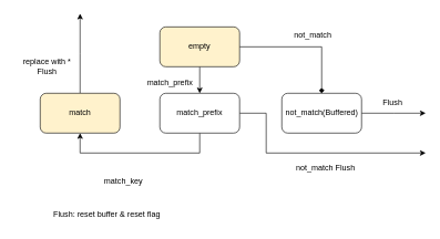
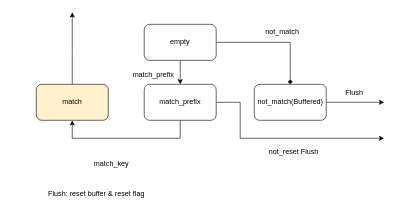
  <mxCell id="0" />
  <mxCell id="1" parent="0" />
  <mxCell id="2" style="edgeStyle=orthogonalEdgeStyle;rounded=0;orthogonalLoop=1;jettySize=auto;html=1;exitX=0.5;exitY=0;exitDx=0;exitDy=0;" edge="1" parent="1" source="3"><mxGeometry relative="1" as="geometry"><mxPoint x="120" y="20" as="targetPoint" /></mxGeometry></mxCell>
  <mxCell id="3" value="match" style="rounded=1;whiteSpace=wrap;html=1;fillColor=#fff2cc;" vertex="1" parent="1"><mxGeometry x="60" y="140" width="120" height="60" as="geometry" /></mxCell>
  <mxCell id="4" style="edgeStyle=orthogonalEdgeStyle;rounded=0;orthogonalLoop=1;jettySize=auto;html=1;exitX=0.5;exitY=1;exitDx=0;exitDy=0;entryX=0.5;entryY=1;entryDx=0;entryDy=0;" edge="1" parent="1" source="6" target="3"><mxGeometry relative="1" as="geometry"><Array as="points"><mxPoint x="300" y="230" /><mxPoint x="120" y="230" /></Array></mxGeometry></mxCell>
  <mxCell id="5" style="edgeStyle=orthogonalEdgeStyle;rounded=0;orthogonalLoop=1;jettySize=auto;html=1;exitX=1;exitY=0.5;exitDx=0;exitDy=0;" edge="1" parent="1" source="6"><mxGeometry relative="1" as="geometry"><mxPoint x="640" y="230" as="targetPoint" /><Array as="points"><mxPoint x="400" y="170" /><mxPoint x="400" y="230" /></Array></mxGeometry></mxCell>
  <mxCell id="6" value="match_prefix" style="rounded=1;whiteSpace=wrap;html=1;" vertex="1" parent="1"><mxGeometry x="240" y="140" width="120" height="60" as="geometry" /></mxCell>
  <mxCell id="7" style="edgeStyle=orthogonalEdgeStyle;rounded=0;orthogonalLoop=1;jettySize=auto;html=1;exitX=1;exitY=0.5;exitDx=0;exitDy=0;" edge="1" parent="1" source="8"><mxGeometry relative="1" as="geometry"><mxPoint x="640" y="170" as="targetPoint" /></mxGeometry></mxCell>
  <mxCell id="8" value="not_match(Buffered)" style="rounded=1;whiteSpace=wrap;html=1;" vertex="1" parent="1"><mxGeometry x="423.5" y="140" width="120" height="60" as="geometry" /></mxCell>
  <mxCell id="9" style="edgeStyle=orthogonalEdgeStyle;rounded=0;orthogonalLoop=1;jettySize=auto;html=1;exitX=0.5;exitY=1;exitDx=0;exitDy=0;entryX=0.5;entryY=0;entryDx=0;entryDy=0;" edge="1" parent="1" source="11" target="6"><mxGeometry relative="1" as="geometry" /></mxCell>
  <mxCell id="10" style="edgeStyle=orthogonalEdgeStyle;rounded=0;orthogonalLoop=1;jettySize=auto;html=1;exitX=1;exitY=0.5;exitDx=0;exitDy=0;entryX=0.5;entryY=0;entryDx=0;entryDy=0;endArrow=diamond;" edge="1" parent="1" source="11" target="8"><mxGeometry relative="1" as="geometry" /></mxCell>
- <mxCell id="11" value="empty" style="rounded=1;whiteSpace=wrap;html=1;fillColor=#fff2cc;" vertex="1" parent="1"><mxGeometry x="240" y="40" width="120" height="60" as="geometry" /></mxCell>
+ <mxCell id="11" value="empty" style="rounded=1;whiteSpace=wrap;html=1;" vertex="1" parent="1"><mxGeometry x="240" y="40" width="120" height="60" as="geometry" /></mxCell>
  <mxCell id="12" value="Flush" style="text;html=1;align=center;verticalAlign=middle;resizable=0;points=[];autosize=1;strokeColor=none;fillColor=none;" vertex="1" parent="1"><mxGeometry x="565" y="140" width="50" height="30" as="geometry" /></mxCell>
- <mxCell id="13" value="replace with *&lt;br&gt;Flush" style="text;html=1;align=center;verticalAlign=middle;resizable=0;points=[];autosize=1;strokeColor=none;fillColor=none;" vertex="1" parent="1"><mxGeometry x="20" y="80" width="100" height="40" as="geometry" /></mxCell>
  <mxCell id="14" value="match_key" style="text;html=1;align=center;verticalAlign=middle;resizable=0;points=[];autosize=1;strokeColor=none;fillColor=none;" vertex="1" parent="1"><mxGeometry x="145" y="258" width="80" height="30" as="geometry" /></mxCell>
  <mxCell id="15" value="match_prefix" style="text;html=1;align=center;verticalAlign=middle;resizable=0;points=[];autosize=1;strokeColor=none;fillColor=none;" vertex="1" parent="1"><mxGeometry x="210" y="110" width="90" height="30" as="geometry" /></mxCell>
  <mxCell id="16" value="not_match" style="text;html=1;align=center;verticalAlign=middle;resizable=0;points=[];autosize=1;strokeColor=none;fillColor=none;" vertex="1" parent="1"><mxGeometry x="430" y="38" width="80" height="30" as="geometry" /></mxCell>
- <mxCell id="17" value="not_match Flush" style="text;html=1;align=center;verticalAlign=middle;resizable=0;points=[];autosize=1;strokeColor=none;fillColor=none;" vertex="1" parent="1"><mxGeometry x="433.5" y="238" width="110" height="30" as="geometry" /></mxCell>
+ <mxCell id="17" value="not_reset Flush" style="text;html=1;align=center;verticalAlign=middle;resizable=0;points=[];autosize=1;strokeColor=none;fillColor=none;" vertex="1" parent="1"><mxGeometry x="433.5" y="238" width="110" height="30" as="geometry" /></mxCell>
  <mxCell id="18" value="Flush: reset buffer &amp;amp; reset flag" style="text;html=1;align=center;verticalAlign=middle;resizable=0;points=[];autosize=1;strokeColor=none;fillColor=none;" vertex="1" parent="1"><mxGeometry x="70" y="308" width="180" height="30" as="geometry" /></mxCell>
